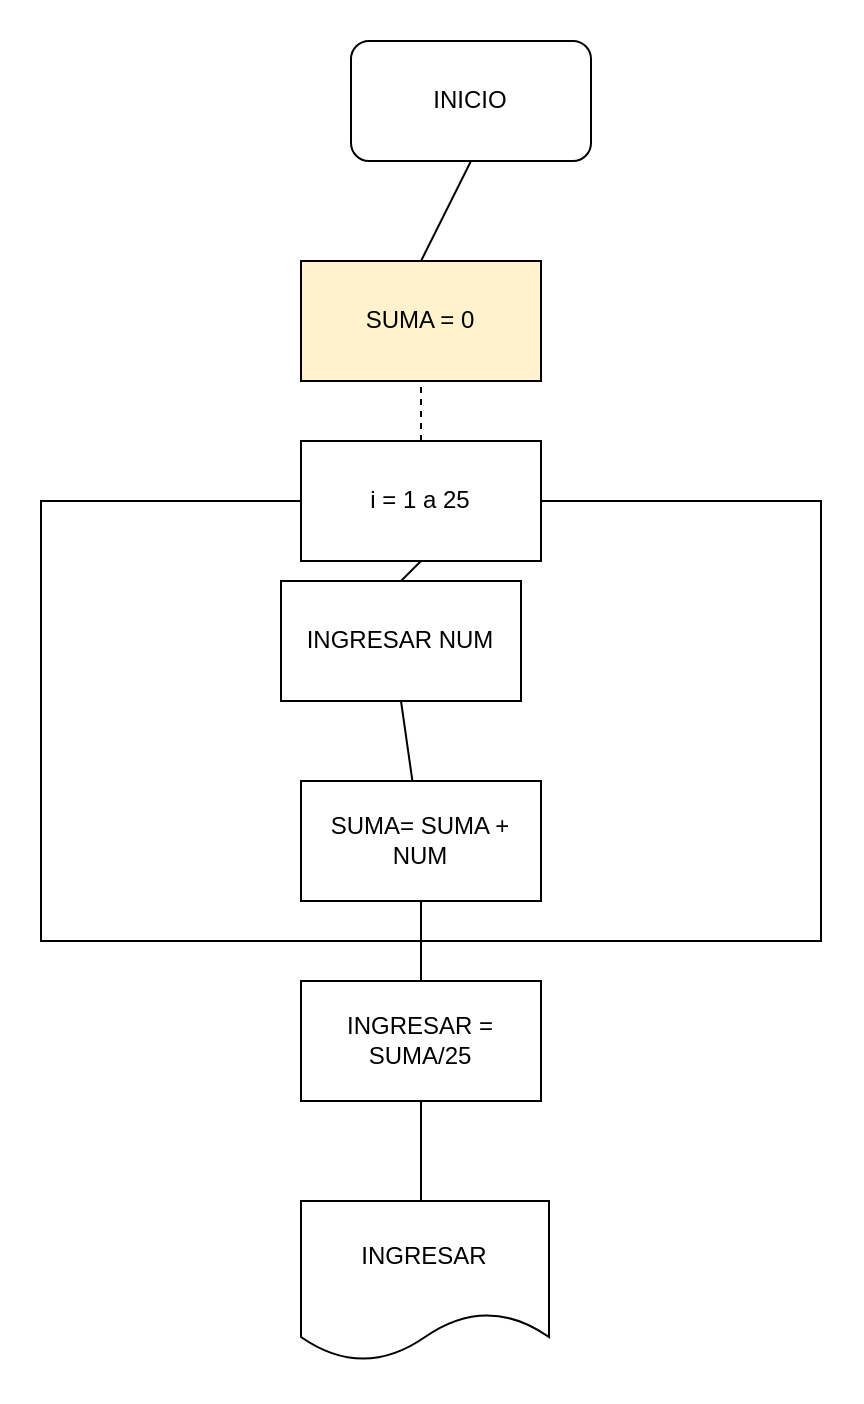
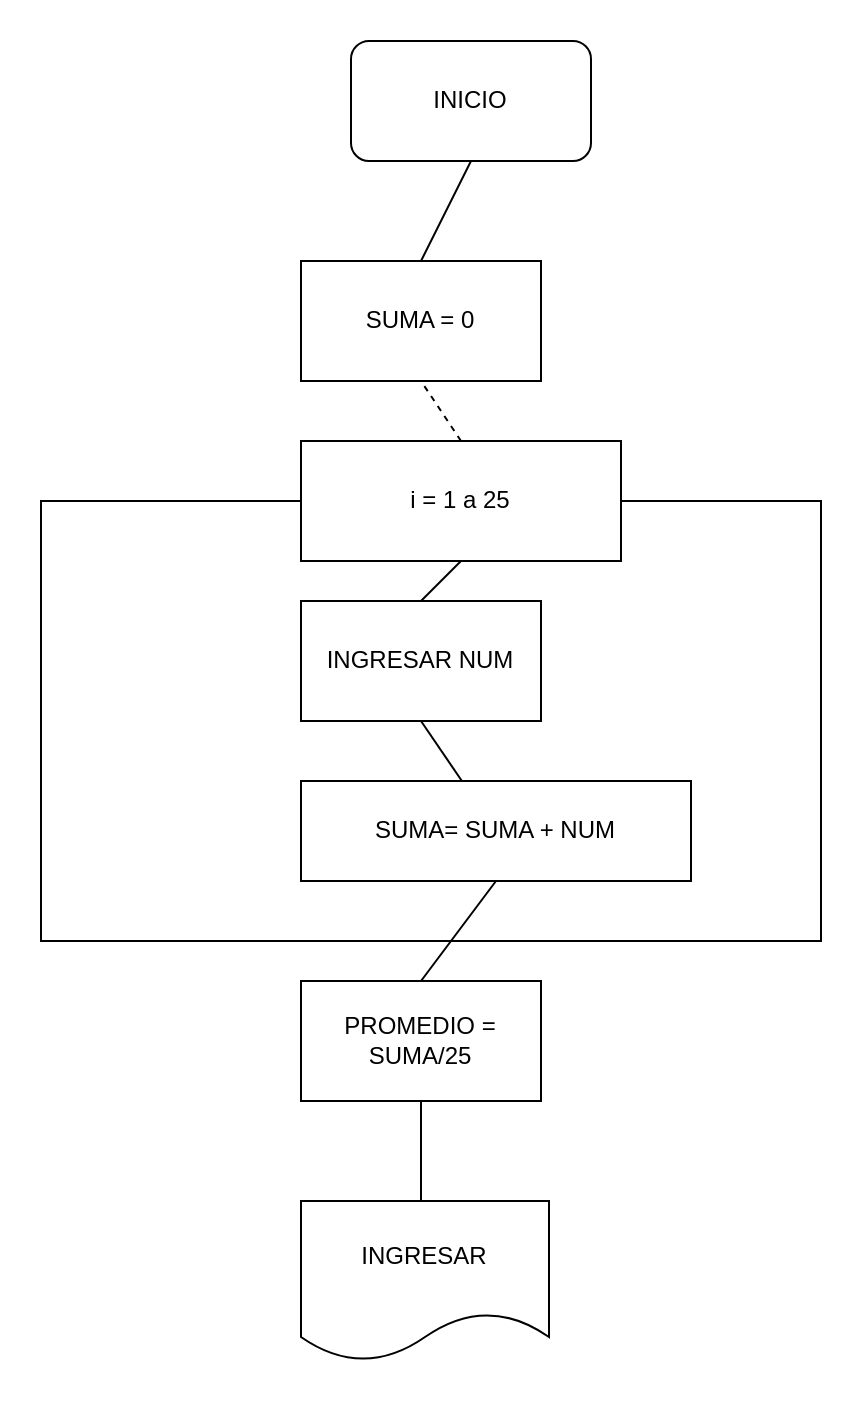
  <mxCell id="0" />
  <mxCell id="1" parent="0" />
  <mxCell id="2" value="INICIO" style="rounded=1;whiteSpace=wrap;html=1;" vertex="1" parent="1"><mxGeometry x="175" y="20" width="120" height="60" as="geometry" /></mxCell>
  <mxCell id="3" value="" style="endArrow=none;html=1;rounded=0;entryX=0.5;entryY=1;entryDx=0;entryDy=0;" edge="1" parent="1" target="2"><mxGeometry width="50" height="50" relative="1" as="geometry"><mxPoint x="210" y="130" as="sourcePoint" /><mxPoint x="250" y="80" as="targetPoint" /></mxGeometry></mxCell>
- <mxCell id="4" value="SUMA = 0" style="rounded=0;whiteSpace=wrap;html=1;fillColor=#fff2cc;" vertex="1" parent="1"><mxGeometry x="150" y="130" width="120" height="60" as="geometry" /></mxCell>
- <mxCell id="5" value="i = 1 a 25" style="rounded=0;whiteSpace=wrap;html=1;" vertex="1" parent="1"><mxGeometry x="150" y="220" width="120" height="60" as="geometry" /></mxCell>
+ <mxCell id="4" value="SUMA = 0" style="rounded=0;whiteSpace=wrap;html=1;" vertex="1" parent="1"><mxGeometry x="150" y="130" width="120" height="60" as="geometry" /></mxCell>
+ <mxCell id="5" value="i = 1 a 25" style="rounded=0;whiteSpace=wrap;html=1;" vertex="1" parent="1"><mxGeometry x="150" y="220" width="160" height="60" as="geometry" /></mxCell>
  <mxCell id="6" value="" style="endArrow=none;html=1;rounded=0;entryX=0.5;entryY=1;entryDx=0;entryDy=0;exitX=0.5;exitY=0;exitDx=0;exitDy=0;dashed=1;" edge="1" parent="1" source="5" target="4"><mxGeometry width="50" height="50" relative="1" as="geometry"><mxPoint x="190" y="260" as="sourcePoint" /><mxPoint x="240" y="210" as="targetPoint" /></mxGeometry></mxCell>
- <mxCell id="7" value="INGRESAR NUM" style="rounded=0;whiteSpace=wrap;html=1;" vertex="1" parent="1"><mxGeometry x="140" y="290" width="120" height="60" as="geometry" /></mxCell>
- <mxCell id="8" value="SUMA= SUMA + NUM" style="rounded=0;whiteSpace=wrap;html=1;" vertex="1" parent="1"><mxGeometry x="150" y="390" width="120" height="60" as="geometry" /></mxCell>
+ <mxCell id="7" value="INGRESAR NUM" style="rounded=0;whiteSpace=wrap;html=1;" vertex="1" parent="1"><mxGeometry x="150" y="300" width="120" height="60" as="geometry" /></mxCell>
+ <mxCell id="8" value="SUMA= SUMA + NUM" style="rounded=0;whiteSpace=wrap;html=1;" vertex="1" parent="1"><mxGeometry x="150" y="390" width="195" height="50" as="geometry" /></mxCell>
  <mxCell id="9" value="" style="endArrow=none;html=1;rounded=0;exitX=0.5;exitY=1;exitDx=0;exitDy=0;entryX=0.5;entryY=0;entryDx=0;entryDy=0;" edge="1" parent="1" source="5" target="7"><mxGeometry width="50" height="50" relative="1" as="geometry"><mxPoint x="190" y="250" as="sourcePoint" /><mxPoint x="240" y="200" as="targetPoint" /></mxGeometry></mxCell>
  <mxCell id="10" value="" style="endArrow=none;html=1;rounded=0;entryX=0.5;entryY=1;entryDx=0;entryDy=0;" edge="1" parent="1" source="8" target="7"><mxGeometry width="50" height="50" relative="1" as="geometry"><mxPoint x="190" y="410" as="sourcePoint" /><mxPoint x="240" y="360" as="targetPoint" /></mxGeometry></mxCell>
  <mxCell id="11" value="" style="endArrow=none;html=1;rounded=0;entryX=0.5;entryY=1;entryDx=0;entryDy=0;" edge="1" parent="1" target="8"><mxGeometry width="50" height="50" relative="1" as="geometry"><mxPoint x="210" y="490" as="sourcePoint" /><mxPoint x="230" y="450" as="targetPoint" /></mxGeometry></mxCell>
- <mxCell id="12" value="INGRESAR = SUMA/25" style="rounded=0;whiteSpace=wrap;html=1;" vertex="1" parent="1"><mxGeometry x="150" y="490" width="120" height="60" as="geometry" /></mxCell>
+ <mxCell id="12" value="PROMEDIO = SUMA/25" style="rounded=0;whiteSpace=wrap;html=1;" vertex="1" parent="1"><mxGeometry x="150" y="490" width="120" height="60" as="geometry" /></mxCell>
  <mxCell id="13" value="" style="endArrow=none;html=1;rounded=0;entryX=0;entryY=0.5;entryDx=0;entryDy=0;" edge="1" parent="1" target="5"><mxGeometry width="50" height="50" relative="1" as="geometry"><mxPoint x="210" y="470" as="sourcePoint" /><mxPoint x="60" y="240" as="targetPoint" /><Array as="points"><mxPoint x="20" y="470" /><mxPoint x="20" y="250" /></Array></mxGeometry></mxCell>
  <mxCell id="14" value="" style="endArrow=none;html=1;rounded=0;exitX=1;exitY=0.5;exitDx=0;exitDy=0;" edge="1" parent="1" source="5"><mxGeometry width="50" height="50" relative="1" as="geometry"><mxPoint x="310" y="280" as="sourcePoint" /><mxPoint x="210" y="470" as="targetPoint" /><Array as="points"><mxPoint x="410" y="250" /><mxPoint x="410" y="470" /></Array></mxGeometry></mxCell>
  <mxCell id="15" value="" style="endArrow=none;html=1;rounded=0;entryX=0.5;entryY=1;entryDx=0;entryDy=0;" edge="1" parent="1" target="12"><mxGeometry width="50" height="50" relative="1" as="geometry"><mxPoint x="210" y="600" as="sourcePoint" /><mxPoint x="250" y="580" as="targetPoint" /></mxGeometry></mxCell>
  <mxCell id="16" value="INGRESAR" style="shape=document;whiteSpace=wrap;html=1;boundedLbl=1;" vertex="1" parent="1"><mxGeometry x="150" y="600" width="124" height="80" as="geometry" /></mxCell>
